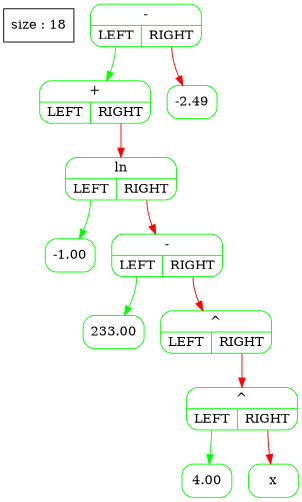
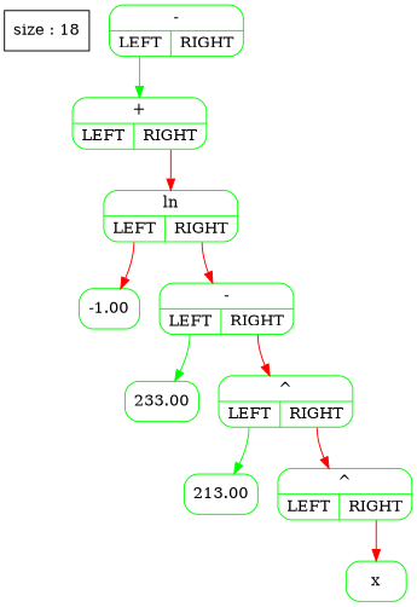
  digraph {
    node [shape=record color=green style=rounded]
    edge [color=red tailport=NO]
    n1 [label="size : 18" shape=box stryle=rounded color="" style=""]
    n2 [label="{-|{<YES>LEFT|<NO>RIGHT}}"]
    n3 [label="{+|{<YES>LEFT|<NO>RIGHT}}"]
-   n4 [label="{-2.49}"]
    n5 [label="{ln|{<YES>LEFT|<NO>RIGHT}}"]
    n6 [label="{-1.00}"]
    n7 [label="{-|{<YES>LEFT|<NO>RIGHT}}"]
    n8 [label="{233.00}"]
    n9 [label="{^|{<YES>LEFT|<NO>RIGHT}}"]
+   n10 [label="{213.00}"]
    n11 [label="{^|{<YES>LEFT|<NO>RIGHT}}"]
-   n12 [label="{4.00}"]
    n13 [label="{x}"]
    n2 -> n3 [color=green tailport=YES]
-   n2 -> n4
    n3 -> n5
-   n5 -> n6 [color=green tailport=YES]
+   n5 -> n6 [tailport=YES]
    n5 -> n7
    n7 -> n8 [color=green tailport=YES]
    n7 -> n9
+   n9 -> n10 [color=green tailport=YES]
    n9 -> n11
-   n11 -> n12 [color=green tailport=YES]
    n11 -> n13
  }
